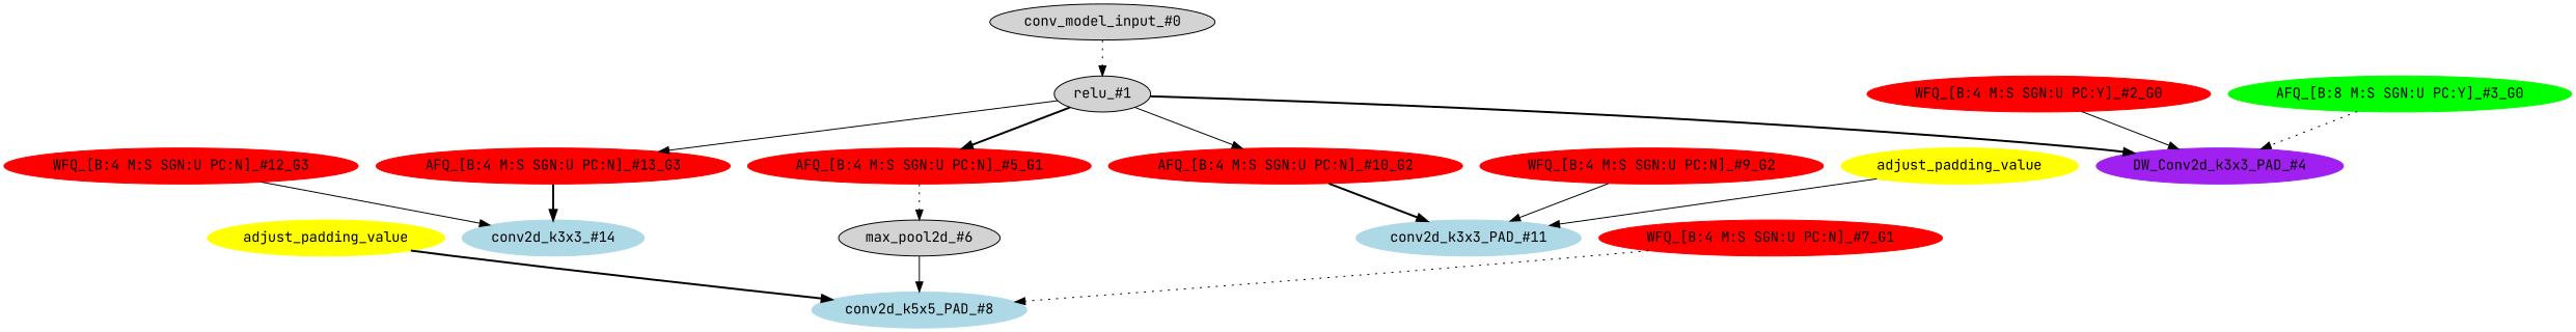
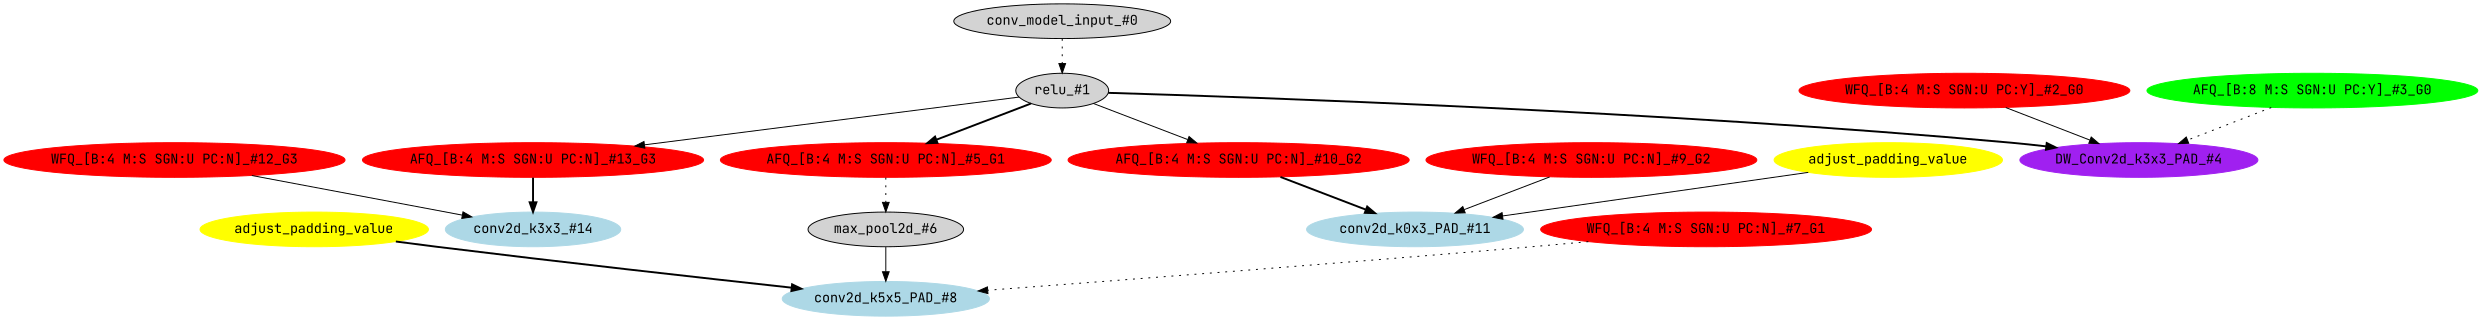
  strict digraph {
    fontname="JetBrains Mono"
    node [fontname="JetBrains Mono" style=filled type=symmetric_quantize color=red]
    edge [fontname="JetBrains Mono" style=solid]
    n1 [label="conv_model_input_#0" type=nncf_model_input color=""]
    n2 [label="relu_#1" scope="MultiBranchesModel/ReLU" type=relu color=""]
    n3 [label="AFQ_[B:4 M:S SGN:U PC:N]_#5_G1" scope="MultiBranchesModel/MaxPool2d[max_pool_b]/SymmetricQuantizer"]
    n4 [label="AFQ_[B:4 M:S SGN:U PC:N]_#10_G2" scope="MultiBranchesModel/NNCFConv2d[conv_c]/SymmetricQuantizer"]
    n5 [label="AFQ_[B:4 M:S SGN:U PC:N]_#13_G3" scope="MultiBranchesModel/NNCFConv2d[conv_d]/SymmetricQuantizer"]
    n6 [color=purple label="DW_Conv2d_k3x3_PAD_#4" scope="MultiBranchesModel/NNCFConv2d[conv_a]" type=conv2d]
    n7 [color=green label="AFQ_[B:8 M:S SGN:U PC:Y]_#3_G0" scope="MultiBranchesModel/NNCFConv2d[conv_a]/SymmetricQuantizer"]
    n8 [label="max_pool2d_#6" scope="MultiBranchesModel/MaxPool2d[max_pool_b]" type=max_pool2d color=""]
-   n9 [color=lightblue label="conv2d_k3x3_PAD_#11" scope="MultiBranchesModel/NNCFConv2d[conv_c]" type=conv2d]
+   n9 [color=lightblue label="conv2d_k0x3_PAD_#11" scope="MultiBranchesModel/NNCFConv2d[conv_c]" type=conv2d]
    n10 [color=lightblue label="conv2d_k3x3_#14" scope="MultiBranchesModel/NNCFConv2d[conv_d]" type=conv2d]
    n11 [label="WFQ_[B:4 M:S SGN:U PC:Y]_#2_G0" scope="MultiBranchesModel/NNCFConv2d[conv_a]/ModuleDict[pre_ops]/UpdateWeight[0]/SymmetricQuantizer[op]"]
    n12 [color=lightblue label="conv2d_k5x5_PAD_#8" scope="MultiBranchesModel/NNCFConv2d[conv_b]" type=conv2d]
    n13 [label="WFQ_[B:4 M:S SGN:U PC:N]_#7_G1" scope="MultiBranchesModel/NNCFConv2d[conv_b]/ModuleDict[pre_ops]/UpdateWeight[1]/SymmetricQuantizer[op]"]
    n14 [label="WFQ_[B:4 M:S SGN:U PC:N]_#9_G2" scope="MultiBranchesModel/NNCFConv2d[conv_c]/ModuleDict[pre_ops]/UpdateWeight[1]/SymmetricQuantizer[op]"]
    n15 [label="WFQ_[B:4 M:S SGN:U PC:N]_#12_G3" scope="MultiBranchesModel/NNCFConv2d[conv_d]/ModuleDict[pre_ops]/UpdateWeight[0]/SymmetricQuantizer[op]"]
    n16 [color=yellow label=adjust_padding_value type=""]
    n17 [color=yellow label=adjust_padding_value type=""]
    n1 -> n2 [style=dotted]
    n2 -> n3 [style=bold]
    n2 -> n4
    n2 -> n5
    n2 -> n6 [style=bold]
    n3 -> n8 [style=dotted]
    n4 -> n9 [style=bold]
    n5 -> n10 [style=bold]
    n7 -> n6 [style=dotted]
    n8 -> n12
    n11 -> n6
    n13 -> n12 [style=dotted]
    n14 -> n9
    n15 -> n10
    n16 -> n12 [style=bold]
    n17 -> n9
  }
